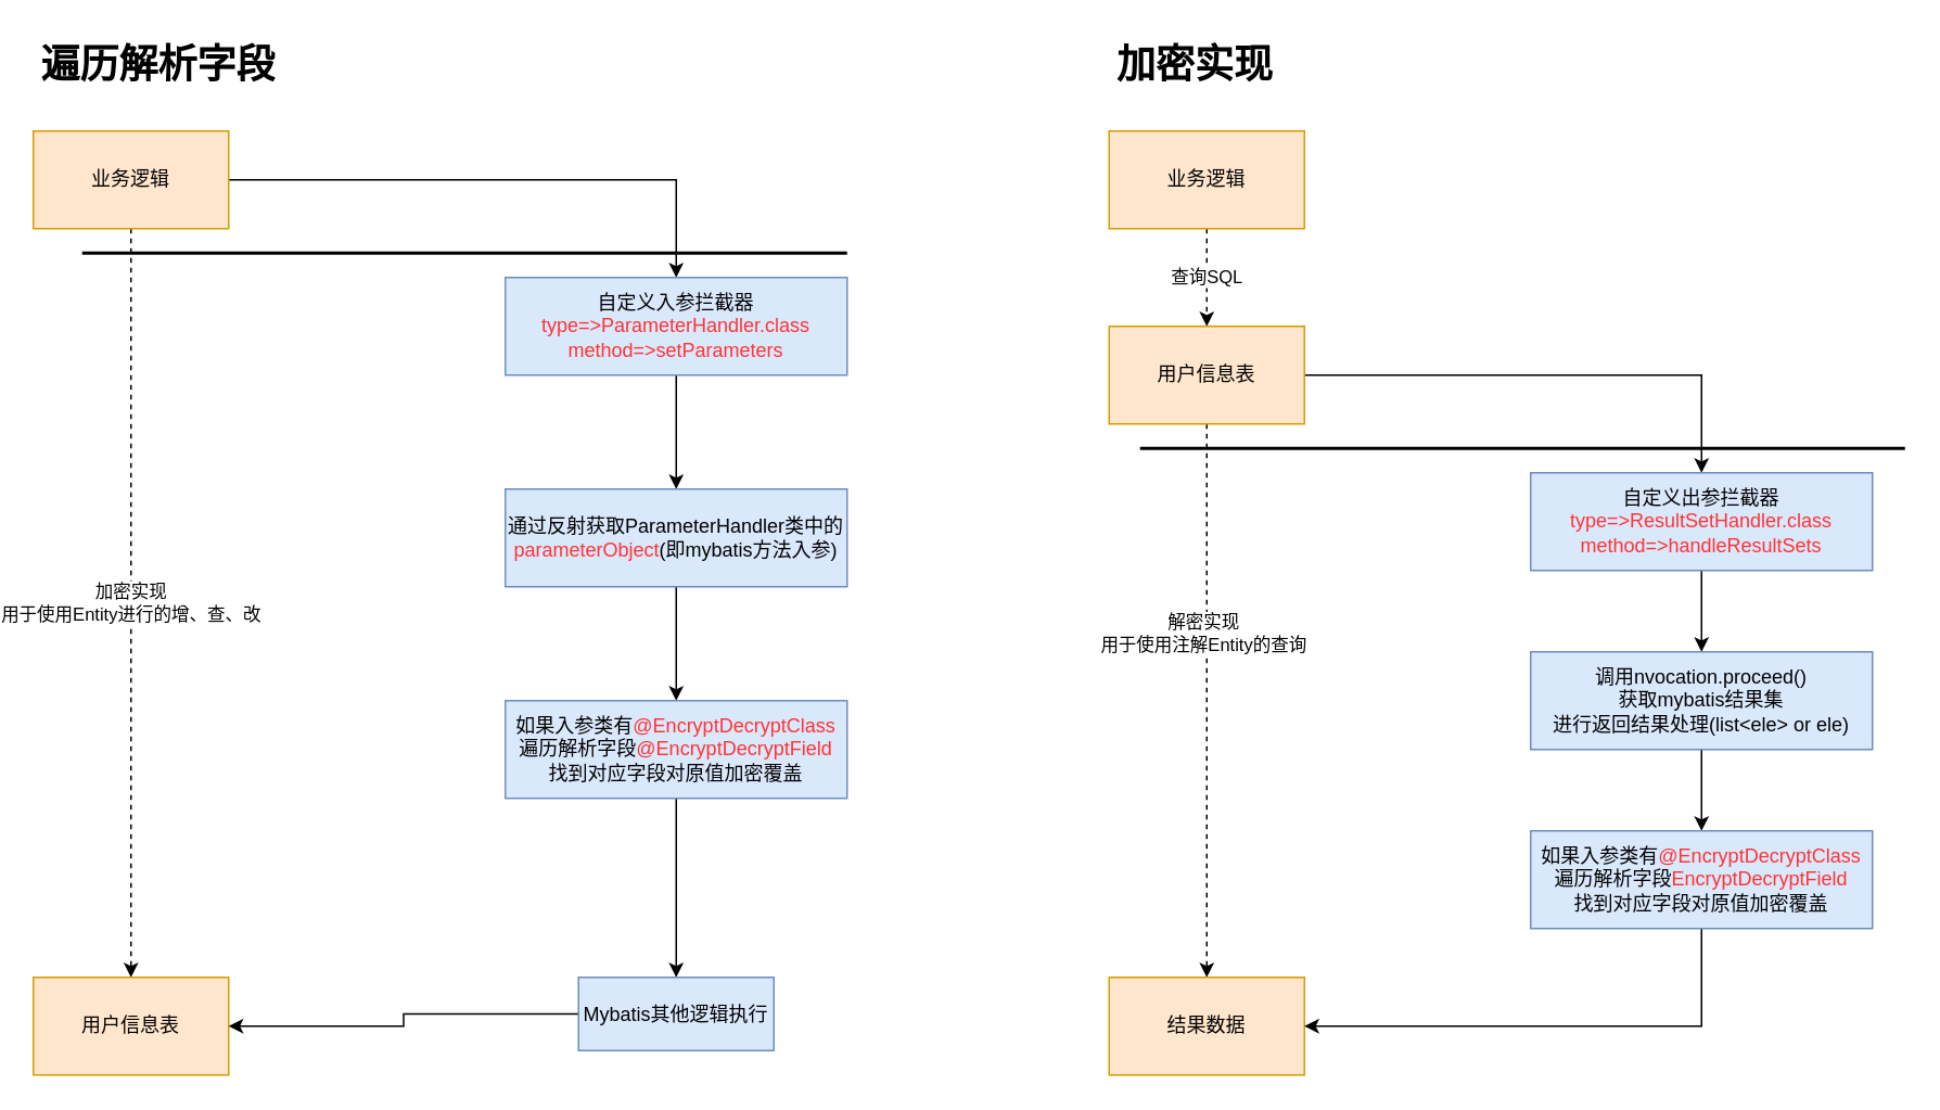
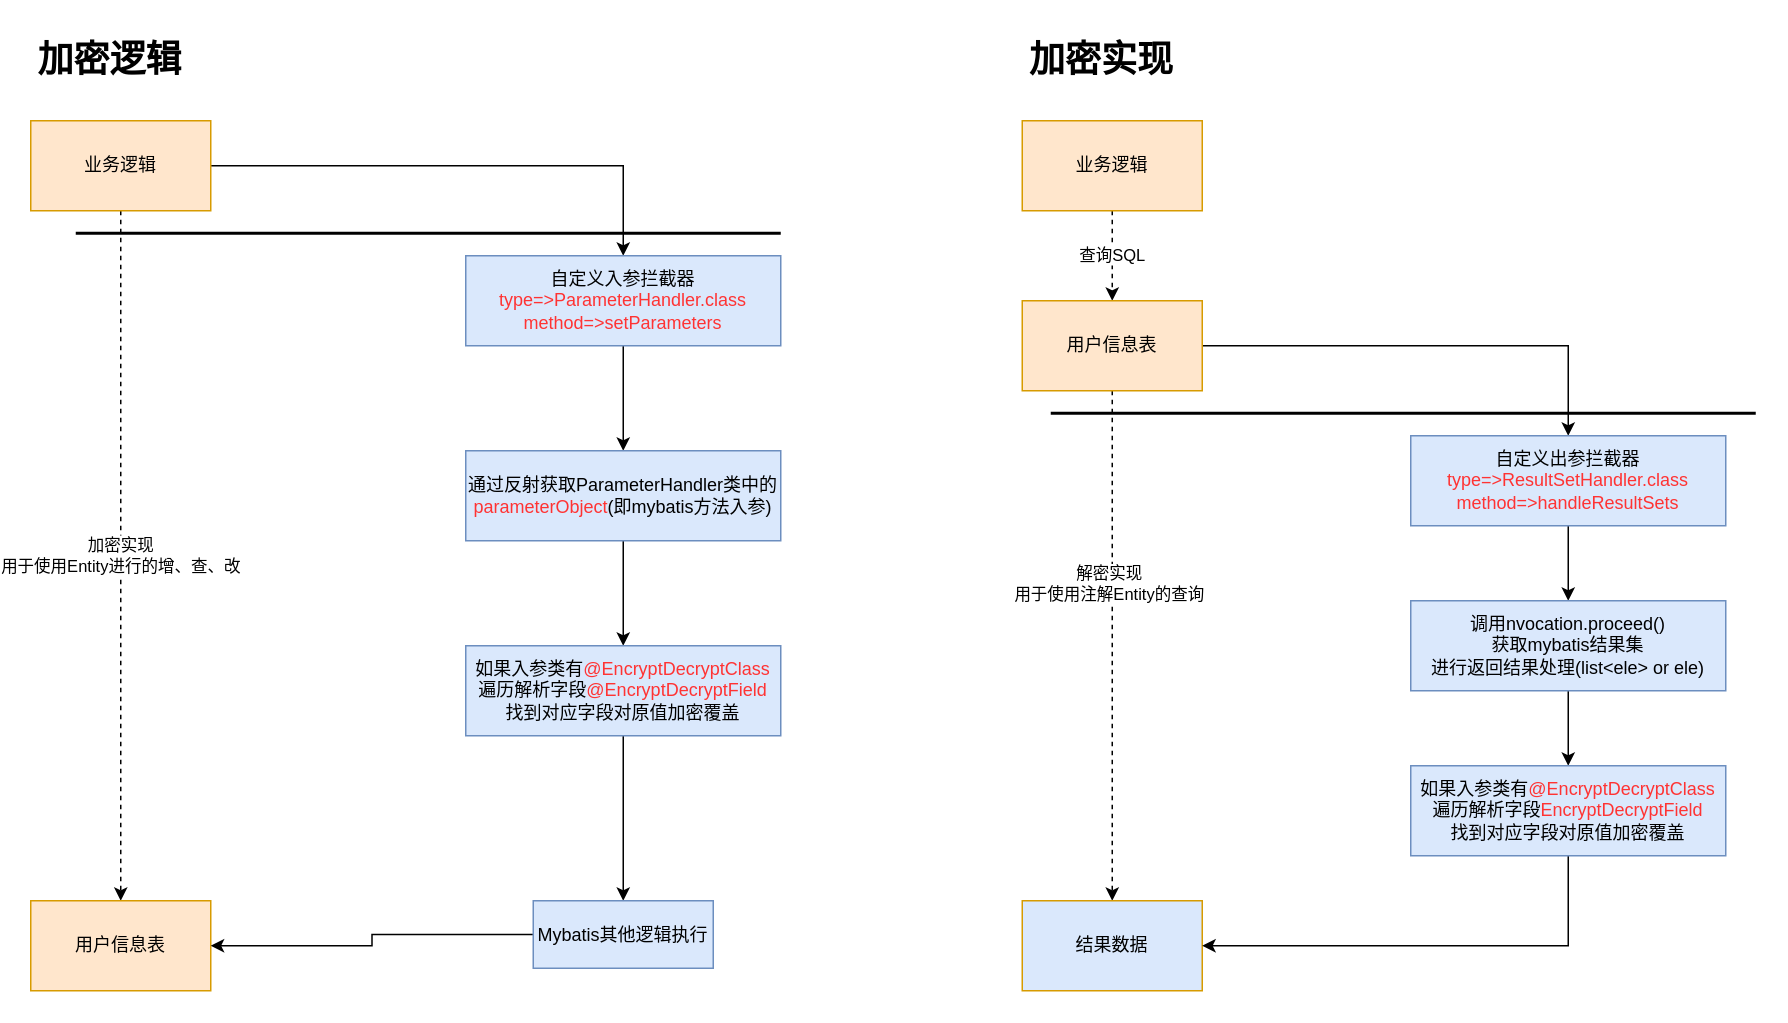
  <mxCell id="0" />
  <mxCell id="1" parent="0" />
  <mxCell id="2" value="加密实现&lt;br&gt;用于使用Entity进行的增、查、改" style="edgeStyle=orthogonalEdgeStyle;rounded=0;orthogonalLoop=1;jettySize=auto;html=1;dashed=1;" edge="1" parent="1" source="4" target="5"><mxGeometry relative="1" as="geometry" /></mxCell>
  <mxCell id="3" style="edgeStyle=orthogonalEdgeStyle;rounded=0;orthogonalLoop=1;jettySize=auto;html=1;exitX=1;exitY=0.5;exitDx=0;exitDy=0;entryX=0.5;entryY=0;entryDx=0;entryDy=0;" edge="1" parent="1" source="4" target="8"><mxGeometry relative="1" as="geometry" /></mxCell>
  <mxCell id="4" value="业务逻辑" style="rounded=0;whiteSpace=wrap;html=1;fillColor=#ffe6cc;strokeColor=#d79b00;" vertex="1" parent="1"><mxGeometry x="20" y="80" width="120" height="60" as="geometry" /></mxCell>
  <mxCell id="5" value="用户信息表" style="rounded=0;whiteSpace=wrap;html=1;fillColor=#ffe6cc;strokeColor=#d79b00;" vertex="1" parent="1"><mxGeometry x="20" y="600" width="120" height="60" as="geometry" /></mxCell>
  <mxCell id="6" value="" style="line;strokeWidth=2;html=1;" vertex="1" parent="1"><mxGeometry x="50" y="150" width="470" height="10" as="geometry" /></mxCell>
  <mxCell id="7" value="" style="edgeStyle=orthogonalEdgeStyle;rounded=0;orthogonalLoop=1;jettySize=auto;html=1;" edge="1" parent="1" source="8" target="10"><mxGeometry relative="1" as="geometry" /></mxCell>
  <mxCell id="8" value="自定义入参拦截器&lt;br&gt;&lt;font color=&quot;#ff3333&quot;&gt;type=&amp;gt;ParameterHandler.class&lt;br&gt;method=&amp;gt;setParameters&lt;/font&gt;" style="rounded=0;whiteSpace=wrap;html=1;fillColor=#dae8fc;strokeColor=#6c8ebf;" vertex="1" parent="1"><mxGeometry x="310" y="170" width="210" height="60" as="geometry" /></mxCell>
  <mxCell id="9" value="" style="edgeStyle=orthogonalEdgeStyle;rounded=0;orthogonalLoop=1;jettySize=auto;html=1;" edge="1" parent="1" source="10" target="12"><mxGeometry relative="1" as="geometry" /></mxCell>
  <mxCell id="10" value="通过反射获取ParameterHandler类中的&lt;br&gt;&lt;font color=&quot;#ff3333&quot;&gt;parameterObject&lt;/font&gt;(即mybatis方法入参)" style="rounded=0;whiteSpace=wrap;html=1;fillColor=#dae8fc;strokeColor=#6c8ebf;" vertex="1" parent="1"><mxGeometry x="310" y="300" width="210" height="60" as="geometry" /></mxCell>
  <mxCell id="11" style="edgeStyle=orthogonalEdgeStyle;rounded=0;orthogonalLoop=1;jettySize=auto;html=1;exitX=0.5;exitY=1;exitDx=0;exitDy=0;entryX=0.5;entryY=0;entryDx=0;entryDy=0;" edge="1" parent="1" source="12" target="14"><mxGeometry relative="1" as="geometry" /></mxCell>
  <mxCell id="12" value="如果入参类有&lt;font color=&quot;#ff3333&quot;&gt;@EncryptDecryptClass&lt;/font&gt;&lt;br&gt;遍历解析字段&lt;font color=&quot;#ff3333&quot;&gt;@EncryptDecryptField&lt;/font&gt;&lt;br&gt;找到对应字段对原值加密覆盖" style="rounded=0;whiteSpace=wrap;html=1;fillColor=#dae8fc;strokeColor=#6c8ebf;" vertex="1" parent="1"><mxGeometry x="310" y="430" width="210" height="60" as="geometry" /></mxCell>
  <mxCell id="13" style="edgeStyle=orthogonalEdgeStyle;rounded=0;orthogonalLoop=1;jettySize=auto;html=1;exitX=0;exitY=0.5;exitDx=0;exitDy=0;entryX=1;entryY=0.5;entryDx=0;entryDy=0;" edge="1" parent="1" source="14" target="5"><mxGeometry relative="1" as="geometry" /></mxCell>
  <mxCell id="14" value="Mybatis其他逻辑执行" style="rounded=0;whiteSpace=wrap;html=1;fillColor=#dae8fc;strokeColor=#6c8ebf;" vertex="1" parent="1"><mxGeometry x="355" y="600" width="120" height="45" as="geometry" /></mxCell>
  <mxCell id="15" value="查询SQL" style="edgeStyle=orthogonalEdgeStyle;rounded=0;orthogonalLoop=1;jettySize=auto;html=1;dashed=1;" edge="1" parent="1" source="16" target="20"><mxGeometry relative="1" as="geometry" /></mxCell>
  <mxCell id="16" value="业务逻辑" style="rounded=0;whiteSpace=wrap;html=1;fillColor=#ffe6cc;strokeColor=#d79b00;" vertex="1" parent="1"><mxGeometry x="681" y="80" width="120" height="60" as="geometry" /></mxCell>
  <mxCell id="17" value="" style="edgeStyle=orthogonalEdgeStyle;rounded=0;orthogonalLoop=1;jettySize=auto;html=1;dashed=1;" edge="1" parent="1" source="20" target="22"><mxGeometry relative="1" as="geometry" /></mxCell>
  <mxCell id="18" value="解密实现&lt;br&gt;用于使用注解Entity的查询" style="edgeLabel;html=1;align=center;verticalAlign=middle;resizable=0;points=[];" vertex="1" connectable="0" parent="17"><mxGeometry x="-0.247" y="-3" relative="1" as="geometry"><mxPoint as="offset" /></mxGeometry></mxCell>
  <mxCell id="19" style="edgeStyle=orthogonalEdgeStyle;rounded=0;orthogonalLoop=1;jettySize=auto;html=1;exitX=1;exitY=0.5;exitDx=0;exitDy=0;" edge="1" parent="1" source="20" target="24"><mxGeometry relative="1" as="geometry" /></mxCell>
  <mxCell id="20" value="用户信息表" style="rounded=0;whiteSpace=wrap;html=1;fillColor=#ffe6cc;strokeColor=#d79b00;" vertex="1" parent="1"><mxGeometry x="681" y="200" width="120" height="60" as="geometry" /></mxCell>
  <mxCell id="21" value="" style="line;strokeWidth=2;html=1;" vertex="1" parent="1"><mxGeometry x="700" y="270" width="470" height="10" as="geometry" /></mxCell>
- <mxCell id="22" value="结果数据" style="rounded=0;whiteSpace=wrap;html=1;fillColor=#ffe6cc;strokeColor=#d79b00;" vertex="1" parent="1"><mxGeometry x="681" y="600" width="120" height="60" as="geometry" /></mxCell>
+ <mxCell id="22" value="结果数据" style="rounded=0;whiteSpace=wrap;html=1;fillColor=#dae8fc;strokeColor=#d79b00;" vertex="1" parent="1"><mxGeometry x="681" y="600" width="120" height="60" as="geometry" /></mxCell>
  <mxCell id="23" value="" style="edgeStyle=orthogonalEdgeStyle;rounded=0;orthogonalLoop=1;jettySize=auto;html=1;" edge="1" parent="1" source="24" target="26"><mxGeometry relative="1" as="geometry" /></mxCell>
  <mxCell id="24" value="自定义出参拦截器&lt;br&gt;&lt;font color=&quot;#ff3333&quot;&gt;type=&amp;gt;ResultSetHandler.class&lt;br&gt;method=&amp;gt;handleResultSets&lt;/font&gt;" style="rounded=0;whiteSpace=wrap;html=1;fillColor=#dae8fc;strokeColor=#6c8ebf;" vertex="1" parent="1"><mxGeometry x="940" y="290" width="210" height="60" as="geometry" /></mxCell>
  <mxCell id="25" value="" style="edgeStyle=orthogonalEdgeStyle;rounded=0;orthogonalLoop=1;jettySize=auto;html=1;" edge="1" parent="1" source="26" target="28"><mxGeometry relative="1" as="geometry" /></mxCell>
  <mxCell id="26" value="调用nvocation.proceed()&lt;br&gt;获取mybatis结果集&lt;br&gt;进行返回结果处理(list&amp;lt;ele&amp;gt; or ele)" style="rounded=0;whiteSpace=wrap;html=1;fillColor=#dae8fc;strokeColor=#6c8ebf;" vertex="1" parent="1"><mxGeometry x="940" y="400" width="210" height="60" as="geometry" /></mxCell>
  <mxCell id="27" style="edgeStyle=orthogonalEdgeStyle;rounded=0;orthogonalLoop=1;jettySize=auto;html=1;exitX=0.5;exitY=1;exitDx=0;exitDy=0;entryX=1;entryY=0.5;entryDx=0;entryDy=0;" edge="1" parent="1" source="28" target="22"><mxGeometry relative="1" as="geometry" /></mxCell>
  <mxCell id="28" value="如果入参类有&lt;font style=&quot;border-color: var(--border-color);&quot; color=&quot;#ff3333&quot;&gt;@EncryptDecryptClass&lt;/font&gt;&lt;br style=&quot;border-color: var(--border-color);&quot;&gt;遍历解析字段&lt;font style=&quot;border-color: var(--border-color);&quot; color=&quot;#ff3333&quot;&gt;EncryptDecryptField&lt;/font&gt;&lt;br style=&quot;border-color: var(--border-color);&quot;&gt;找到对应字段对原值加密覆盖" style="rounded=0;whiteSpace=wrap;html=1;fillColor=#dae8fc;strokeColor=#6c8ebf;" vertex="1" parent="1"><mxGeometry x="940" y="510" width="210" height="60" as="geometry" /></mxCell>
- <mxCell id="29" value="&lt;h1&gt;遍历解析字段&lt;/h1&gt;" style="text;html=1;strokeColor=none;fillColor=none;spacing=5;spacingTop=-20;whiteSpace=wrap;overflow=hidden;rounded=0;" vertex="1" parent="1"><mxGeometry x="20" y="20" width="190" height="120" as="geometry" /></mxCell>
+ <mxCell id="29" value="&lt;h1&gt;加密逻辑&lt;/h1&gt;" style="text;html=1;strokeColor=none;fillColor=none;spacing=5;spacingTop=-20;whiteSpace=wrap;overflow=hidden;rounded=0;" vertex="1" parent="1"><mxGeometry x="20" y="20" width="190" height="120" as="geometry" /></mxCell>
  <mxCell id="30" value="&lt;h1&gt;加密实现&lt;/h1&gt;" style="text;html=1;strokeColor=none;fillColor=none;spacing=5;spacingTop=-20;whiteSpace=wrap;overflow=hidden;rounded=0;" vertex="1" parent="1"><mxGeometry x="681" y="20" width="190" height="120" as="geometry" /></mxCell>
